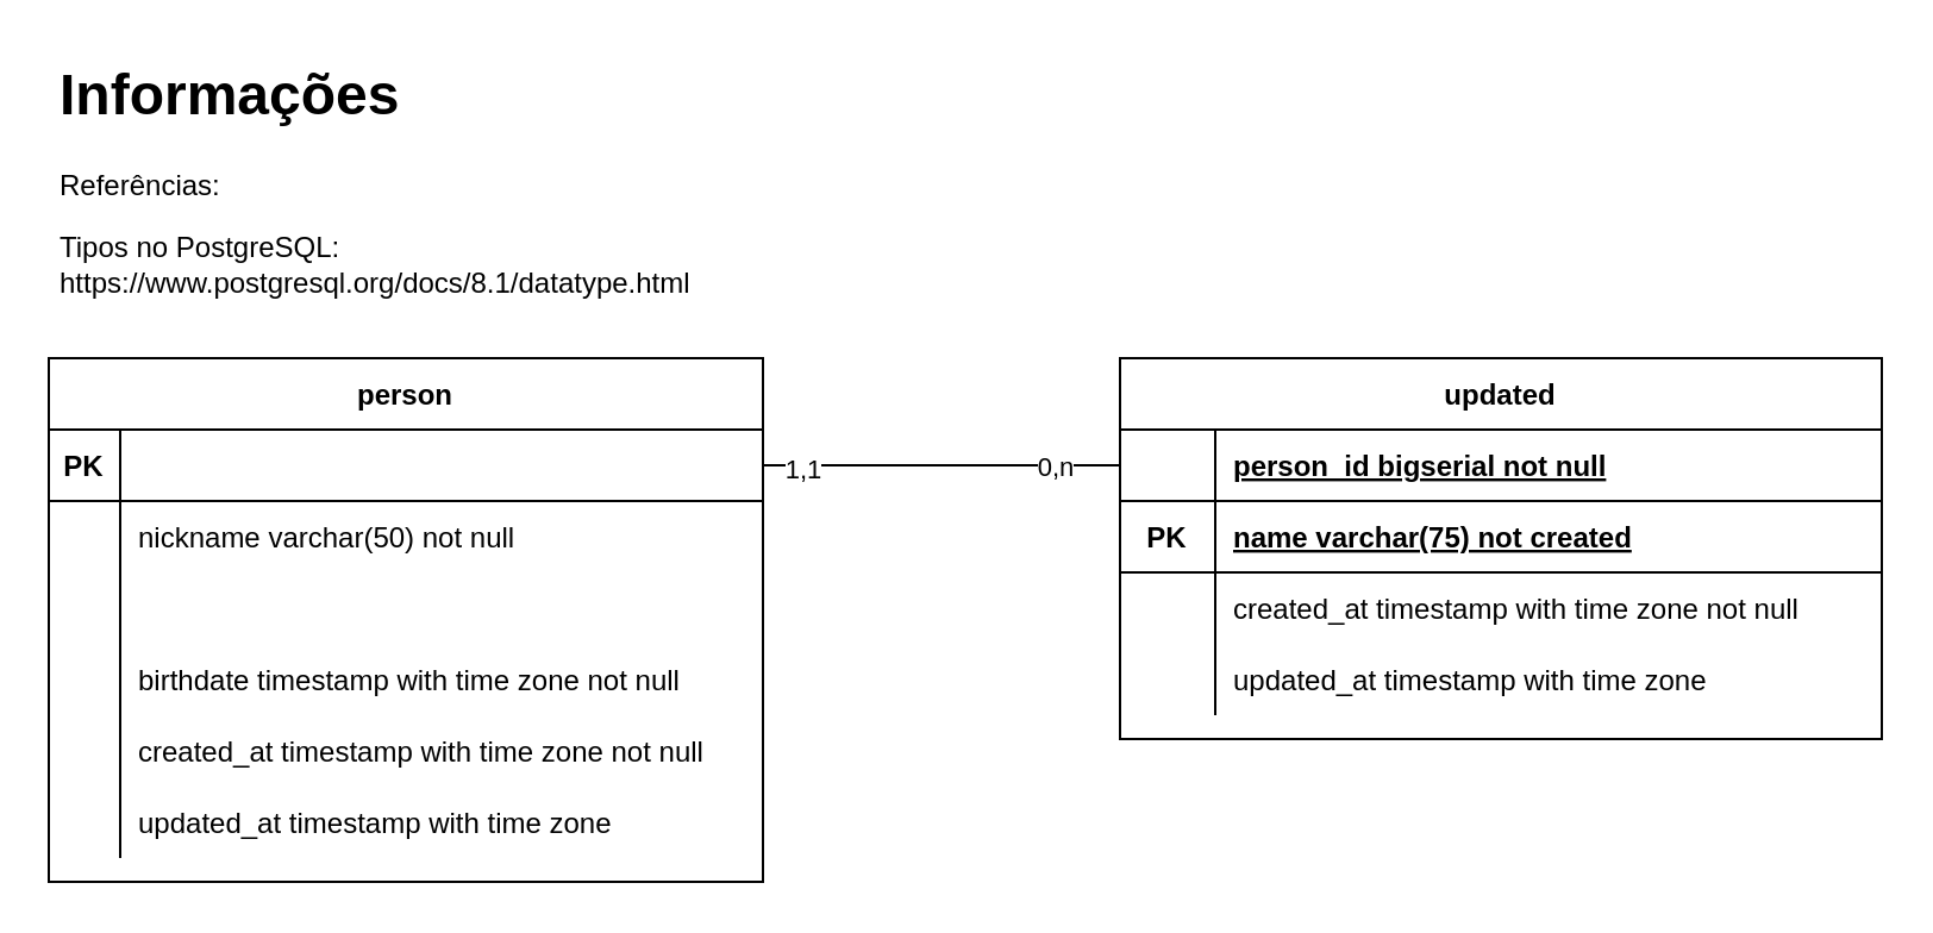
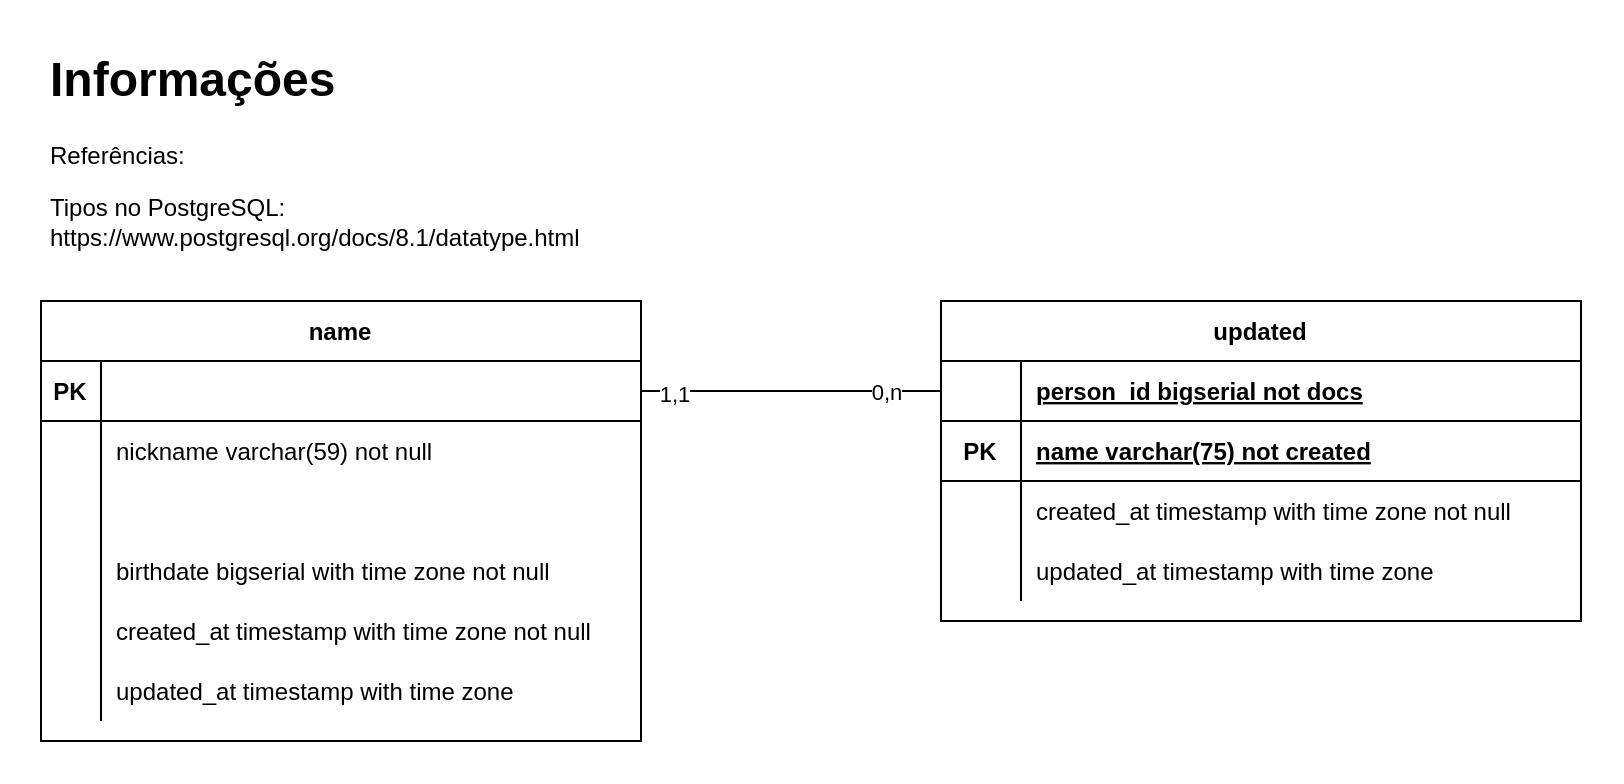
  <mxCell id="0" />
  <mxCell id="1" parent="0" />
- <mxCell id="2" value="person" style="shape=table;startSize=30;container=1;collapsible=1;childLayout=tableLayout;fixedRows=1;rowLines=0;fontStyle=1;align=center;resizeLast=1;" parent="1" vertex="1"><mxGeometry x="20" y="150" width="300" height="220" as="geometry" /></mxCell>
+ <mxCell id="2" value="name" style="shape=table;startSize=30;container=1;collapsible=1;childLayout=tableLayout;fixedRows=1;rowLines=0;fontStyle=1;align=center;resizeLast=1;" parent="1" vertex="1"><mxGeometry x="20" y="150" width="300" height="220" as="geometry" /></mxCell>
  <mxCell id="3" value="" style="shape=partialRectangle;collapsible=0;dropTarget=0;pointerEvents=0;fillColor=none;points=[[0,0.5],[1,0.5]];portConstraint=eastwest;top=0;left=0;right=0;bottom=1;" parent="2" vertex="1"><mxGeometry y="30" width="300" height="30" as="geometry" /></mxCell>
  <mxCell id="4" value="PK" style="shape=partialRectangle;overflow=hidden;connectable=0;fillColor=none;top=0;left=0;bottom=0;right=0;fontStyle=1;" parent="3" vertex="1"><mxGeometry width="30" height="30" as="geometry"><mxRectangle width="30" height="30" as="alternateBounds" /></mxGeometry></mxCell>
  <mxCell id="5" value="" style="shape=partialRectangle;collapsible=0;dropTarget=0;pointerEvents=0;fillColor=none;points=[[0,0.5],[1,0.5]];portConstraint=eastwest;top=0;left=0;right=0;bottom=0;" parent="2" vertex="1"><mxGeometry y="60" width="300" height="30" as="geometry" /></mxCell>
  <mxCell id="6" value="" style="shape=partialRectangle;overflow=hidden;connectable=0;fillColor=none;top=0;left=0;bottom=0;right=0;" parent="5" vertex="1"><mxGeometry width="30" height="30" as="geometry"><mxRectangle width="30" height="30" as="alternateBounds" /></mxGeometry></mxCell>
- <mxCell id="7" value="nickname varchar(50) not null" style="shape=partialRectangle;overflow=hidden;connectable=0;fillColor=none;top=0;left=0;bottom=0;right=0;align=left;spacingLeft=6;" parent="5" vertex="1"><mxGeometry x="30" width="270" height="30" as="geometry"><mxRectangle width="270" height="30" as="alternateBounds" /></mxGeometry></mxCell>
+ <mxCell id="7" value="nickname varchar(59) not null" style="shape=partialRectangle;overflow=hidden;connectable=0;fillColor=none;top=0;left=0;bottom=0;right=0;align=left;spacingLeft=6;" parent="5" vertex="1"><mxGeometry x="30" width="270" height="30" as="geometry"><mxRectangle width="270" height="30" as="alternateBounds" /></mxGeometry></mxCell>
  <mxCell id="8" value="" style="shape=partialRectangle;collapsible=0;dropTarget=0;pointerEvents=0;fillColor=none;points=[[0,0.5],[1,0.5]];portConstraint=eastwest;top=0;left=0;right=0;bottom=0;" parent="2" vertex="1"><mxGeometry y="90" width="300" height="30" as="geometry" /></mxCell>
  <mxCell id="9" value="" style="shape=partialRectangle;overflow=hidden;connectable=0;fillColor=none;top=0;left=0;bottom=0;right=0;" parent="8" vertex="1"><mxGeometry width="30" height="30" as="geometry"><mxRectangle width="30" height="30" as="alternateBounds" /></mxGeometry></mxCell>
  <mxCell id="10" value="" style="shape=partialRectangle;collapsible=0;dropTarget=0;pointerEvents=0;fillColor=none;points=[[0,0.5],[1,0.5]];portConstraint=eastwest;top=0;left=0;right=0;bottom=0;" parent="2" vertex="1"><mxGeometry y="120" width="300" height="30" as="geometry" /></mxCell>
  <mxCell id="11" value="" style="shape=partialRectangle;overflow=hidden;connectable=0;fillColor=none;top=0;left=0;bottom=0;right=0;" parent="10" vertex="1"><mxGeometry width="30" height="30" as="geometry"><mxRectangle width="30" height="30" as="alternateBounds" /></mxGeometry></mxCell>
- <mxCell id="12" value="birthdate timestamp with time zone not null" style="shape=partialRectangle;overflow=hidden;connectable=0;fillColor=none;top=0;left=0;bottom=0;right=0;align=left;spacingLeft=6;" parent="10" vertex="1"><mxGeometry x="30" width="270" height="30" as="geometry"><mxRectangle width="270" height="30" as="alternateBounds" /></mxGeometry></mxCell>
+ <mxCell id="12" value="birthdate bigserial with time zone not null" style="shape=partialRectangle;overflow=hidden;connectable=0;fillColor=none;top=0;left=0;bottom=0;right=0;align=left;spacingLeft=6;" parent="10" vertex="1"><mxGeometry x="30" width="270" height="30" as="geometry"><mxRectangle width="270" height="30" as="alternateBounds" /></mxGeometry></mxCell>
  <mxCell id="13" value="" style="shape=partialRectangle;collapsible=0;dropTarget=0;pointerEvents=0;fillColor=none;points=[[0,0.5],[1,0.5]];portConstraint=eastwest;top=0;left=0;right=0;bottom=0;" parent="2" vertex="1"><mxGeometry y="150" width="300" height="30" as="geometry" /></mxCell>
  <mxCell id="14" value="" style="shape=partialRectangle;overflow=hidden;connectable=0;fillColor=none;top=0;left=0;bottom=0;right=0;" parent="13" vertex="1"><mxGeometry width="30" height="30" as="geometry"><mxRectangle width="30" height="30" as="alternateBounds" /></mxGeometry></mxCell>
  <mxCell id="15" value="created_at timestamp with time zone not null" style="shape=partialRectangle;overflow=hidden;connectable=0;fillColor=none;top=0;left=0;bottom=0;right=0;align=left;spacingLeft=6;" parent="13" vertex="1"><mxGeometry x="30" width="270" height="30" as="geometry"><mxRectangle width="270" height="30" as="alternateBounds" /></mxGeometry></mxCell>
  <mxCell id="16" value="" style="shape=partialRectangle;collapsible=0;dropTarget=0;pointerEvents=0;fillColor=none;points=[[0,0.5],[1,0.5]];portConstraint=eastwest;top=0;left=0;right=0;bottom=0;" parent="2" vertex="1"><mxGeometry y="180" width="300" height="30" as="geometry" /></mxCell>
  <mxCell id="17" value="" style="shape=partialRectangle;overflow=hidden;connectable=0;fillColor=none;top=0;left=0;bottom=0;right=0;" parent="16" vertex="1"><mxGeometry width="30" height="30" as="geometry"><mxRectangle width="30" height="30" as="alternateBounds" /></mxGeometry></mxCell>
  <mxCell id="18" value="updated_at timestamp with time zone" style="shape=partialRectangle;overflow=hidden;connectable=0;fillColor=none;top=0;left=0;bottom=0;right=0;align=left;spacingLeft=6;" parent="16" vertex="1"><mxGeometry x="30" width="270" height="30" as="geometry"><mxRectangle width="270" height="30" as="alternateBounds" /></mxGeometry></mxCell>
  <mxCell id="19" value="updated" style="shape=table;startSize=30;container=1;collapsible=1;childLayout=tableLayout;fixedRows=1;rowLines=0;fontStyle=1;align=center;resizeLast=1;" parent="1" vertex="1"><mxGeometry x="470" y="150" width="320" height="160" as="geometry" /></mxCell>
  <mxCell id="20" value="" style="shape=partialRectangle;collapsible=0;dropTarget=0;pointerEvents=0;fillColor=none;points=[[0,0.5],[1,0.5]];portConstraint=eastwest;top=0;left=0;right=0;bottom=1;" parent="19" vertex="1"><mxGeometry y="30" width="320" height="30" as="geometry" /></mxCell>
- <mxCell id="21" value="person_id bigserial not null" style="shape=partialRectangle;overflow=hidden;connectable=0;fillColor=none;top=0;left=0;bottom=0;right=0;align=left;spacingLeft=6;fontStyle=5;" parent="20" vertex="1"><mxGeometry x="40" width="280" height="30" as="geometry"><mxRectangle width="280" height="30" as="alternateBounds" /></mxGeometry></mxCell>
+ <mxCell id="21" value="person_id bigserial not docs" style="shape=partialRectangle;overflow=hidden;connectable=0;fillColor=none;top=0;left=0;bottom=0;right=0;align=left;spacingLeft=6;fontStyle=5;" parent="20" vertex="1"><mxGeometry x="40" width="280" height="30" as="geometry"><mxRectangle width="280" height="30" as="alternateBounds" /></mxGeometry></mxCell>
  <mxCell id="22" value="" style="shape=partialRectangle;collapsible=0;dropTarget=0;pointerEvents=0;fillColor=none;points=[[0,0.5],[1,0.5]];portConstraint=eastwest;top=0;left=0;right=0;bottom=1;" parent="19" vertex="1"><mxGeometry y="60" width="320" height="30" as="geometry" /></mxCell>
  <mxCell id="23" value="PK" style="shape=partialRectangle;overflow=hidden;connectable=0;fillColor=none;top=0;left=0;bottom=0;right=0;fontStyle=1;" parent="22" vertex="1"><mxGeometry width="40" height="30" as="geometry"><mxRectangle width="40" height="30" as="alternateBounds" /></mxGeometry></mxCell>
  <mxCell id="24" value="name varchar(75) not created" style="shape=partialRectangle;overflow=hidden;connectable=0;fillColor=none;top=0;left=0;bottom=0;right=0;align=left;spacingLeft=6;fontStyle=5;" parent="22" vertex="1"><mxGeometry x="40" width="280" height="30" as="geometry"><mxRectangle width="280" height="30" as="alternateBounds" /></mxGeometry></mxCell>
  <mxCell id="25" value="" style="shape=partialRectangle;collapsible=0;dropTarget=0;pointerEvents=0;fillColor=none;points=[[0,0.5],[1,0.5]];portConstraint=eastwest;top=0;left=0;right=0;bottom=0;" parent="19" vertex="1"><mxGeometry y="90" width="320" height="30" as="geometry" /></mxCell>
  <mxCell id="26" value="" style="shape=partialRectangle;overflow=hidden;connectable=0;fillColor=none;top=0;left=0;bottom=0;right=0;" parent="25" vertex="1"><mxGeometry width="40" height="30" as="geometry"><mxRectangle width="40" height="30" as="alternateBounds" /></mxGeometry></mxCell>
  <mxCell id="27" value="created_at timestamp with time zone not null" style="shape=partialRectangle;overflow=hidden;connectable=0;fillColor=none;top=0;left=0;bottom=0;right=0;align=left;spacingLeft=6;" parent="25" vertex="1"><mxGeometry x="40" width="280" height="30" as="geometry"><mxRectangle width="280" height="30" as="alternateBounds" /></mxGeometry></mxCell>
  <mxCell id="28" value="" style="shape=partialRectangle;collapsible=0;dropTarget=0;pointerEvents=0;fillColor=none;points=[[0,0.5],[1,0.5]];portConstraint=eastwest;top=0;left=0;right=0;bottom=0;" parent="19" vertex="1"><mxGeometry y="120" width="320" height="30" as="geometry" /></mxCell>
  <mxCell id="29" value="" style="shape=partialRectangle;overflow=hidden;connectable=0;fillColor=none;top=0;left=0;bottom=0;right=0;" parent="28" vertex="1"><mxGeometry width="40" height="30" as="geometry"><mxRectangle width="40" height="30" as="alternateBounds" /></mxGeometry></mxCell>
  <mxCell id="30" value="updated_at timestamp with time zone" style="shape=partialRectangle;overflow=hidden;connectable=0;fillColor=none;top=0;left=0;bottom=0;right=0;align=left;spacingLeft=6;" parent="28" vertex="1"><mxGeometry x="40" width="280" height="30" as="geometry"><mxRectangle width="280" height="30" as="alternateBounds" /></mxGeometry></mxCell>
  <mxCell id="31" value="" style="endArrow=none;html=1;rounded=0;exitX=1;exitY=0.5;exitDx=0;exitDy=0;entryX=0;entryY=0.5;entryDx=0;entryDy=0;" parent="1" source="3" target="20" edge="1"><mxGeometry width="50" height="50" relative="1" as="geometry"><mxPoint x="180" y="380" as="sourcePoint" /><mxPoint x="230" y="330" as="targetPoint" /></mxGeometry></mxCell>
  <mxCell id="32" value="0,n" style="edgeLabel;html=1;align=center;verticalAlign=middle;resizable=0;points=[];" parent="31" vertex="1" connectable="0"><mxGeometry x="0.674" relative="1" as="geometry"><mxPoint x="-4" as="offset" /></mxGeometry></mxCell>
  <mxCell id="33" value="1,1" style="edgeLabel;html=1;align=center;verticalAlign=middle;resizable=0;points=[];" parent="31" vertex="1" connectable="0"><mxGeometry x="-0.788" y="-1" relative="1" as="geometry"><mxPoint as="offset" /></mxGeometry></mxCell>
  <mxCell id="34" value="&lt;h1&gt;Informações&lt;/h1&gt;&lt;p&gt;Referências:&lt;/p&gt;&lt;p&gt;&lt;span style=&quot;background-color: initial;&quot;&gt;Tipos no PostgreSQL: https://www.postgresql.org/docs/8.1/datatype.html&lt;/span&gt;&lt;/p&gt;" style="text;html=1;strokeColor=none;fillColor=none;spacing=5;spacingTop=-20;whiteSpace=wrap;overflow=hidden;rounded=0;" vertex="1" parent="1"><mxGeometry x="20" y="20" width="350" height="120" as="geometry" /></mxCell>
